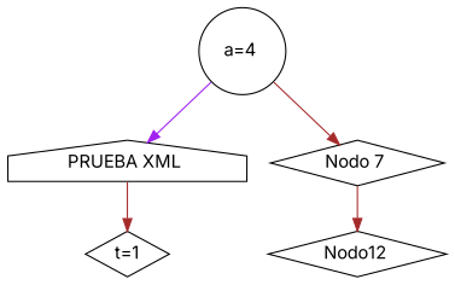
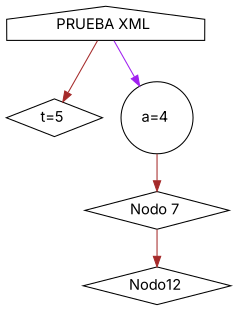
  digraph {
    fontname=Inter
    rankdir=TB
    node [fontname=Inter shape=diamond]
    edge [color=brown fontname=Inter]
    n1 [label=" PRUEBA XML  " shape=house]
-   n2 [label="t=1"]
+   n2 [label=" t=5  "]
    n3 [label=" a=4  " shape=circle]
    n4 [label=" Nodo 7  "]
    n5 [label=" Nodo12  "]
    n1 -> n2
-   n3 -> n1 [color=purple]
+   n1 -> n3 [color=purple]
    n3 -> n4
    n4 -> n5
  }
